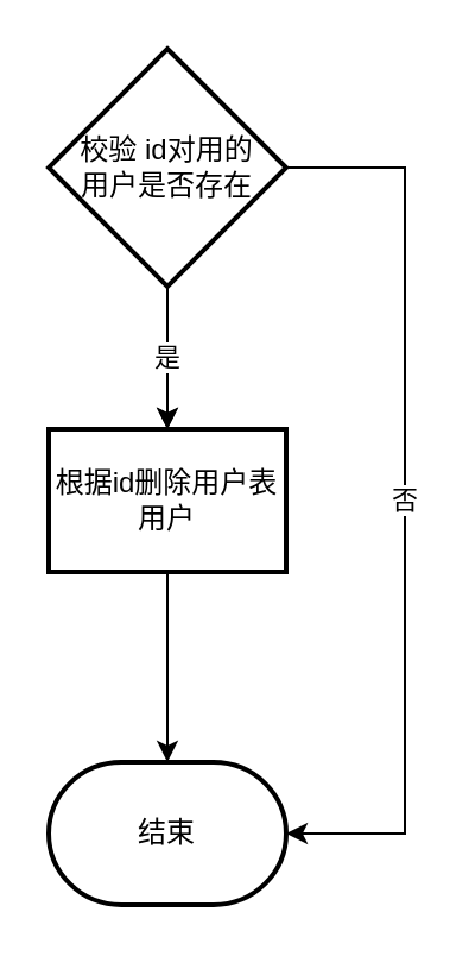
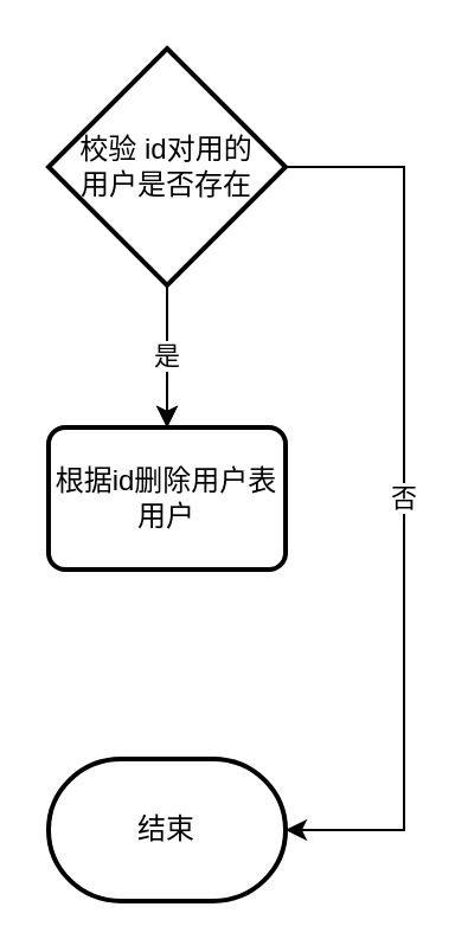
  <mxCell id="0" />
  <mxCell id="1" parent="0" />
  <mxCell id="2" value="" style="edgeStyle=orthogonalEdgeStyle;rounded=0;orthogonalLoop=1;jettySize=auto;html=1;" edge="1" parent="1" source="5" target="7"><mxGeometry relative="1" as="geometry" /></mxCell>
  <mxCell id="3" value="是" style="edgeStyle=orthogonalEdgeStyle;rounded=0;orthogonalLoop=1;jettySize=auto;html=1;" edge="1" parent="1" source="5" target="7"><mxGeometry relative="1" as="geometry" /></mxCell>
  <mxCell id="4" value="否" style="edgeStyle=orthogonalEdgeStyle;rounded=0;orthogonalLoop=1;jettySize=auto;html=1;entryX=1;entryY=0.5;entryDx=0;entryDy=0;entryPerimeter=0;" edge="1" parent="1" source="5" target="8"><mxGeometry relative="1" as="geometry"><Array as="points"><mxPoint x="170" y="70" /><mxPoint x="170" y="350" /></Array></mxGeometry></mxCell>
  <mxCell id="5" value="校验 id对用的&lt;br&gt;用户是否存在" style="strokeWidth=2;html=1;shape=mxgraph.flowchart.decision;whiteSpace=wrap;" vertex="1" parent="1"><mxGeometry x="20" y="20" width="100" height="100" as="geometry" /></mxCell>
- <mxCell id="6" value="" style="edgeStyle=orthogonalEdgeStyle;rounded=0;orthogonalLoop=1;jettySize=auto;html=1;" edge="1" parent="1" source="7" target="8"><mxGeometry relative="1" as="geometry" /></mxCell>
- <mxCell id="7" value="根据id删除用户表用户" style="whiteSpace=wrap;html=1;absoluteArcSize=1;arcSize=14;strokeWidth=2;rounded=0;" vertex="1" parent="1"><mxGeometry x="20" y="180" width="100" height="60" as="geometry" /></mxCell>
+ <mxCell id="7" value="根据id删除用户表用户" style="rounded=1;whiteSpace=wrap;html=1;absoluteArcSize=1;arcSize=14;strokeWidth=2;" vertex="1" parent="1"><mxGeometry x="20" y="180" width="100" height="60" as="geometry" /></mxCell>
  <mxCell id="8" value="结束" style="strokeWidth=2;html=1;shape=mxgraph.flowchart.terminator;whiteSpace=wrap;" vertex="1" parent="1"><mxGeometry x="20" y="320" width="100" height="60" as="geometry" /></mxCell>
